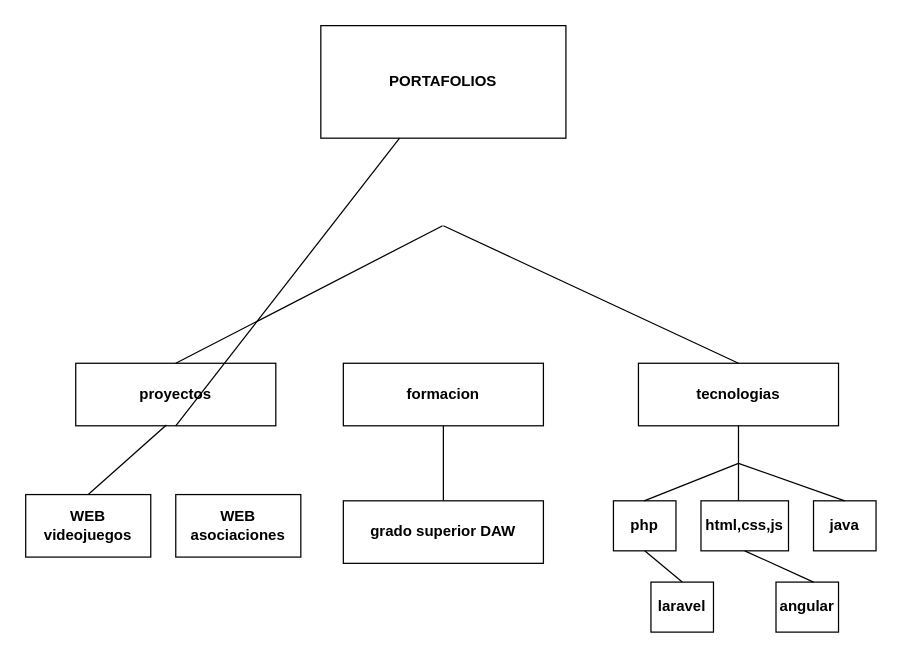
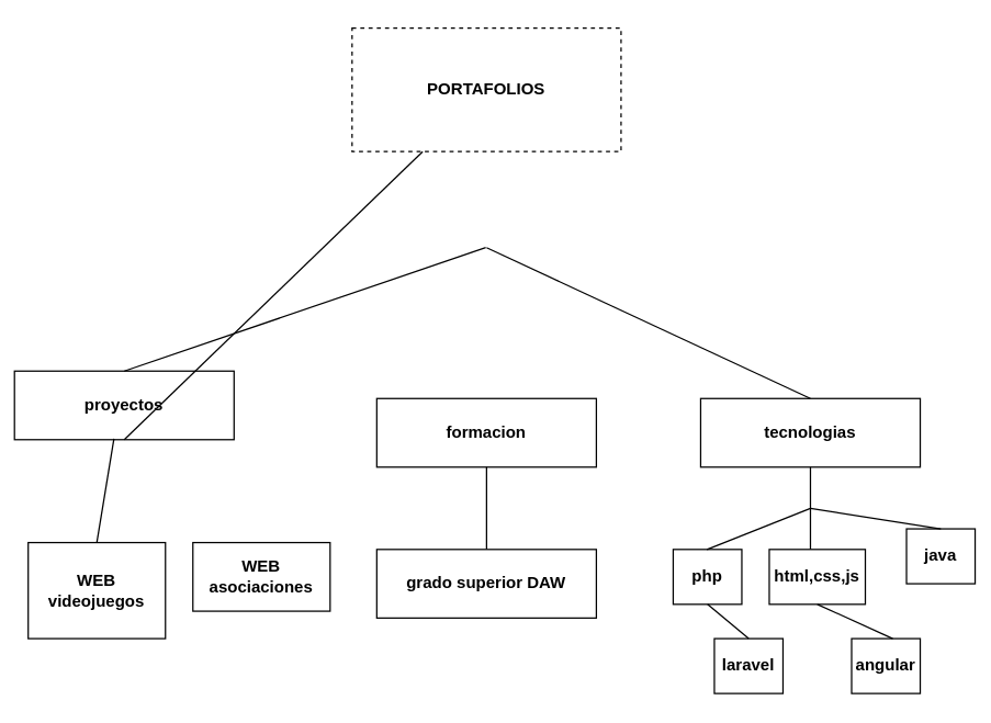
  <mxCell id="0" />
  <mxCell id="1" parent="0" />
- <mxCell id="2" value="&lt;b&gt;PORTAFOLIOS&lt;/b&gt;" style="rounded=0;whiteSpace=wrap;html=1;" vertex="1" parent="1"><mxGeometry x="256" y="20" width="196" height="90" as="geometry" /></mxCell>
- <mxCell id="3" value="&lt;b&gt;proyectos&lt;/b&gt;" style="rounded=0;whiteSpace=wrap;html=1;" vertex="1" parent="1"><mxGeometry x="60" y="290" width="160" height="50" as="geometry" /></mxCell>
+ <mxCell id="2" value="&lt;b&gt;PORTAFOLIOS&lt;/b&gt;" style="rounded=0;whiteSpace=wrap;html=1;dashed=1;" vertex="1" parent="1"><mxGeometry x="256" y="20" width="196" height="90" as="geometry" /></mxCell>
+ <mxCell id="3" value="&lt;b&gt;proyectos&lt;/b&gt;" style="rounded=0;whiteSpace=wrap;html=1;" vertex="1" parent="1"><mxGeometry x="10" y="270" width="160" height="50" as="geometry" /></mxCell>
  <mxCell id="4" value="&lt;b&gt;formacion&lt;/b&gt;" style="rounded=0;whiteSpace=wrap;html=1;" vertex="1" parent="1"><mxGeometry x="274" y="290" width="160" height="50" as="geometry" /></mxCell>
  <mxCell id="5" value="&lt;b&gt;tecnologias&lt;/b&gt;" style="rounded=0;whiteSpace=wrap;html=1;" vertex="1" parent="1"><mxGeometry x="510" y="290" width="160" height="50" as="geometry" /></mxCell>
  <mxCell id="6" value="" style="endArrow=none;html=1;rounded=0;exitX=0.5;exitY=1;exitDx=0;exitDy=0;" edge="1" parent="1" source="4"><mxGeometry width="50" height="50" relative="1" as="geometry"><mxPoint x="260" y="480" as="sourcePoint" /><mxPoint x="354" y="400" as="targetPoint" /></mxGeometry></mxCell>
  <mxCell id="7" value="&lt;b&gt;grado superior DAW&lt;/b&gt;" style="rounded=0;whiteSpace=wrap;html=1;" vertex="1" parent="1"><mxGeometry x="274" y="400" width="160" height="50" as="geometry" /></mxCell>
  <mxCell id="8" value="" style="endArrow=none;html=1;rounded=0;exitX=0.5;exitY=1;exitDx=0;exitDy=0;" edge="1" parent="1"><mxGeometry width="50" height="50" relative="1" as="geometry"><mxPoint x="590" y="340" as="sourcePoint" /><mxPoint x="590" y="400" as="targetPoint" /></mxGeometry></mxCell>
  <mxCell id="9" value="&lt;b&gt;php&lt;/b&gt;" style="rounded=0;whiteSpace=wrap;html=1;" vertex="1" parent="1"><mxGeometry x="490" y="400" width="50" height="40" as="geometry" /></mxCell>
  <mxCell id="10" value="&lt;b&gt;html,css,js&lt;/b&gt;" style="rounded=0;whiteSpace=wrap;html=1;" vertex="1" parent="1"><mxGeometry x="560" y="400" width="70" height="40" as="geometry" /></mxCell>
- <mxCell id="11" value="&lt;b&gt;java&lt;/b&gt;" style="rounded=0;whiteSpace=wrap;html=1;" vertex="1" parent="1"><mxGeometry x="650" y="400" width="50" height="40" as="geometry" /></mxCell>
+ <mxCell id="11" value="&lt;b&gt;java&lt;/b&gt;" style="rounded=0;whiteSpace=wrap;html=1;" vertex="1" parent="1"><mxGeometry x="660" y="385" width="50" height="40" as="geometry" /></mxCell>
  <mxCell id="12" value="&lt;b&gt;laravel&lt;/b&gt;" style="rounded=0;whiteSpace=wrap;html=1;" vertex="1" parent="1"><mxGeometry x="520" y="465" width="50" height="40" as="geometry" /></mxCell>
  <mxCell id="13" value="&lt;b&gt;angular&lt;/b&gt;" style="rounded=0;whiteSpace=wrap;html=1;" vertex="1" parent="1"><mxGeometry x="620" y="465" width="50" height="40" as="geometry" /></mxCell>
  <mxCell id="14" value="" style="endArrow=none;html=1;rounded=0;" edge="1" parent="1"><mxGeometry width="50" height="50" relative="1" as="geometry"><mxPoint x="590" y="370" as="sourcePoint" /><mxPoint x="514.58" y="400" as="targetPoint" /></mxGeometry></mxCell>
  <mxCell id="15" value="" style="endArrow=none;html=1;rounded=0;entryX=0.5;entryY=0;entryDx=0;entryDy=0;" edge="1" parent="1" target="11"><mxGeometry width="50" height="50" relative="1" as="geometry"><mxPoint x="590" y="370" as="sourcePoint" /><mxPoint x="524.58" y="410" as="targetPoint" /></mxGeometry></mxCell>
  <mxCell id="16" value="" style="endArrow=none;html=1;rounded=0;entryX=0.5;entryY=1;entryDx=0;entryDy=0;exitX=0.5;exitY=0;exitDx=0;exitDy=0;" edge="1" parent="1" source="12" target="9"><mxGeometry width="50" height="50" relative="1" as="geometry"><mxPoint x="600" y="380" as="sourcePoint" /><mxPoint x="524.58" y="410" as="targetPoint" /></mxGeometry></mxCell>
  <mxCell id="17" value="" style="endArrow=none;html=1;rounded=0;entryX=0.5;entryY=1;entryDx=0;entryDy=0;exitX=0.5;exitY=0;exitDx=0;exitDy=0;" edge="1" parent="1" target="10"><mxGeometry width="50" height="50" relative="1" as="geometry"><mxPoint x="650" y="465" as="sourcePoint" /><mxPoint x="620" y="440" as="targetPoint" /></mxGeometry></mxCell>
  <mxCell id="18" value="" style="endArrow=none;html=1;rounded=0;entryX=0.5;entryY=0;entryDx=0;entryDy=0;" edge="1" parent="1" target="3"><mxGeometry width="50" height="50" relative="1" as="geometry"><mxPoint x="353.42" y="180" as="sourcePoint" /><mxPoint x="278" y="210" as="targetPoint" /></mxGeometry></mxCell>
  <mxCell id="19" value="" style="endArrow=none;html=1;rounded=0;exitX=0.5;exitY=0;exitDx=0;exitDy=0;" edge="1" parent="1" source="5"><mxGeometry width="50" height="50" relative="1" as="geometry"><mxPoint x="584" y="280" as="sourcePoint" /><mxPoint x="354" y="180" as="targetPoint" /></mxGeometry></mxCell>
  <mxCell id="20" value="" style="endArrow=none;html=1;rounded=0;exitX=0.5;exitY=1;exitDx=0;exitDy=0;" edge="1" parent="1" source="3" target="2"><mxGeometry width="50" height="50" relative="1" as="geometry"><mxPoint x="370" y="470" as="sourcePoint" /><mxPoint x="140" y="390" as="targetPoint" /></mxGeometry></mxCell>
  <mxCell id="21" value="&lt;b&gt;WEB asociaciones&lt;/b&gt;" style="rounded=0;whiteSpace=wrap;html=1;" vertex="1" parent="1"><mxGeometry x="140" y="395" width="100" height="50" as="geometry" /></mxCell>
- <mxCell id="22" value="&lt;b&gt;WEB&lt;/b&gt;&lt;div&gt;&lt;b&gt;videojuegos&lt;/b&gt;&lt;/div&gt;" style="rounded=0;whiteSpace=wrap;html=1;" vertex="1" parent="1"><mxGeometry x="20" y="395" width="100" height="50" as="geometry" /></mxCell>
+ <mxCell id="22" value="&lt;b&gt;WEB&lt;/b&gt;&lt;div&gt;&lt;b&gt;videojuegos&lt;/b&gt;&lt;/div&gt;" style="rounded=0;whiteSpace=wrap;html=1;" vertex="1" parent="1"><mxGeometry x="20" y="395" width="100" height="70" as="geometry" /></mxCell>
  <mxCell id="23" value="" style="endArrow=none;html=1;rounded=0;exitX=0.453;exitY=0.986;exitDx=0;exitDy=0;entryX=0.5;entryY=0;entryDx=0;entryDy=0;exitPerimeter=0;" edge="1" parent="1" source="3" target="22"><mxGeometry width="50" height="50" relative="1" as="geometry"><mxPoint x="150" y="350" as="sourcePoint" /><mxPoint x="200" y="405" as="targetPoint" /></mxGeometry></mxCell>
